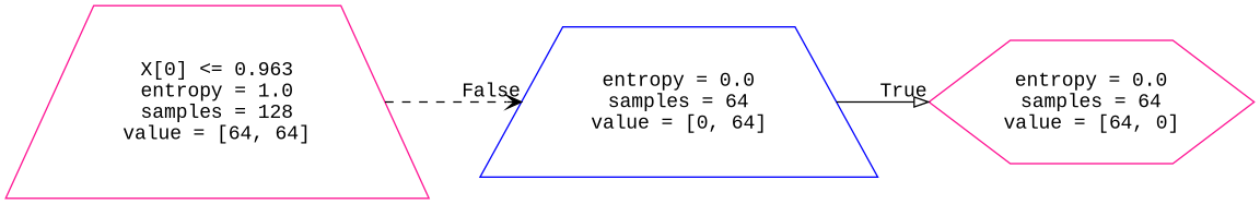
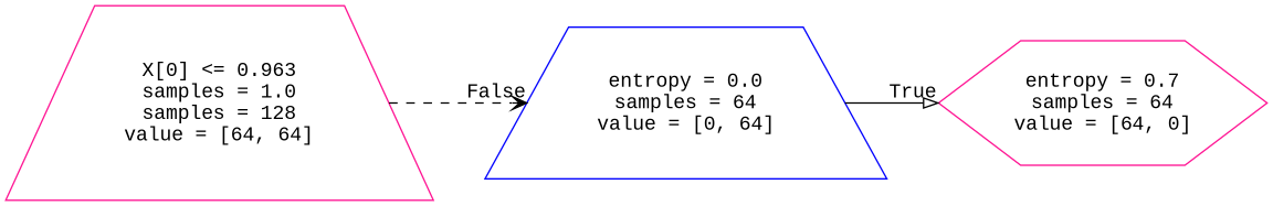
  digraph {
    fontname="Liberation Mono"
    rankdir=LR
    node [color=deeppink fontname="Liberation Mono" shape=trapezium]
    edge [fontname="Liberation Mono" labeldistance=2.5]
-   n1 [label="X[0] <= 0.963\nentropy = 1.0\nsamples = 128\nvalue = [64, 64]"]
+   n1 [label="X[0] <= 0.963\nsamples = 1.0\nsamples = 128\nvalue = [64, 64]"]
    n2 [color=blue label="entropy = 0.0\nsamples = 64\nvalue = [0, 64]"]
-   n3 [label="entropy = 0.0\nsamples = 64\nvalue = [64, 0]" shape=hexagon]
+   n3 [label="entropy = 0.7\nsamples = 64\nvalue = [64, 0]" shape=hexagon]
    n1 -> n2 [arrowhead=vee headlabel=False labelangle=-45 style=dashed]
    n2 -> n3 [arrowhead=onormal headlabel=True labelangle=45 style=solid]
  }
